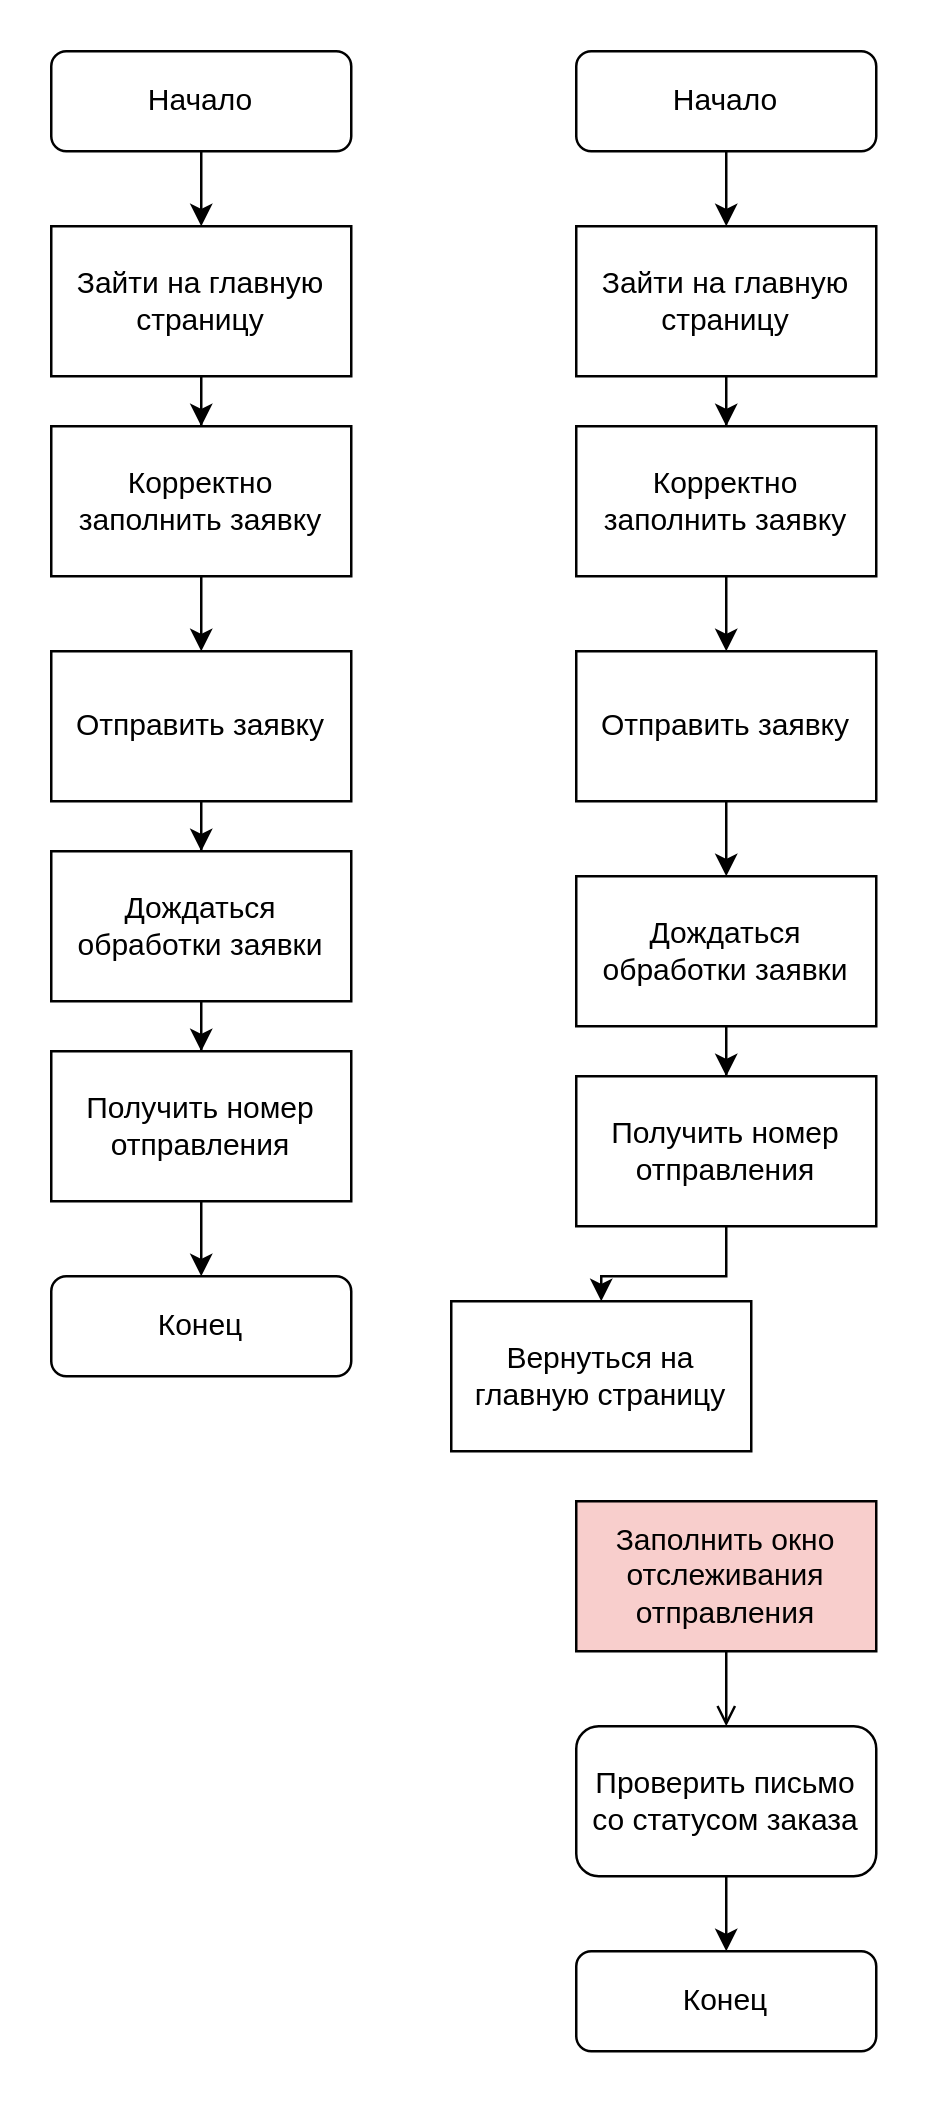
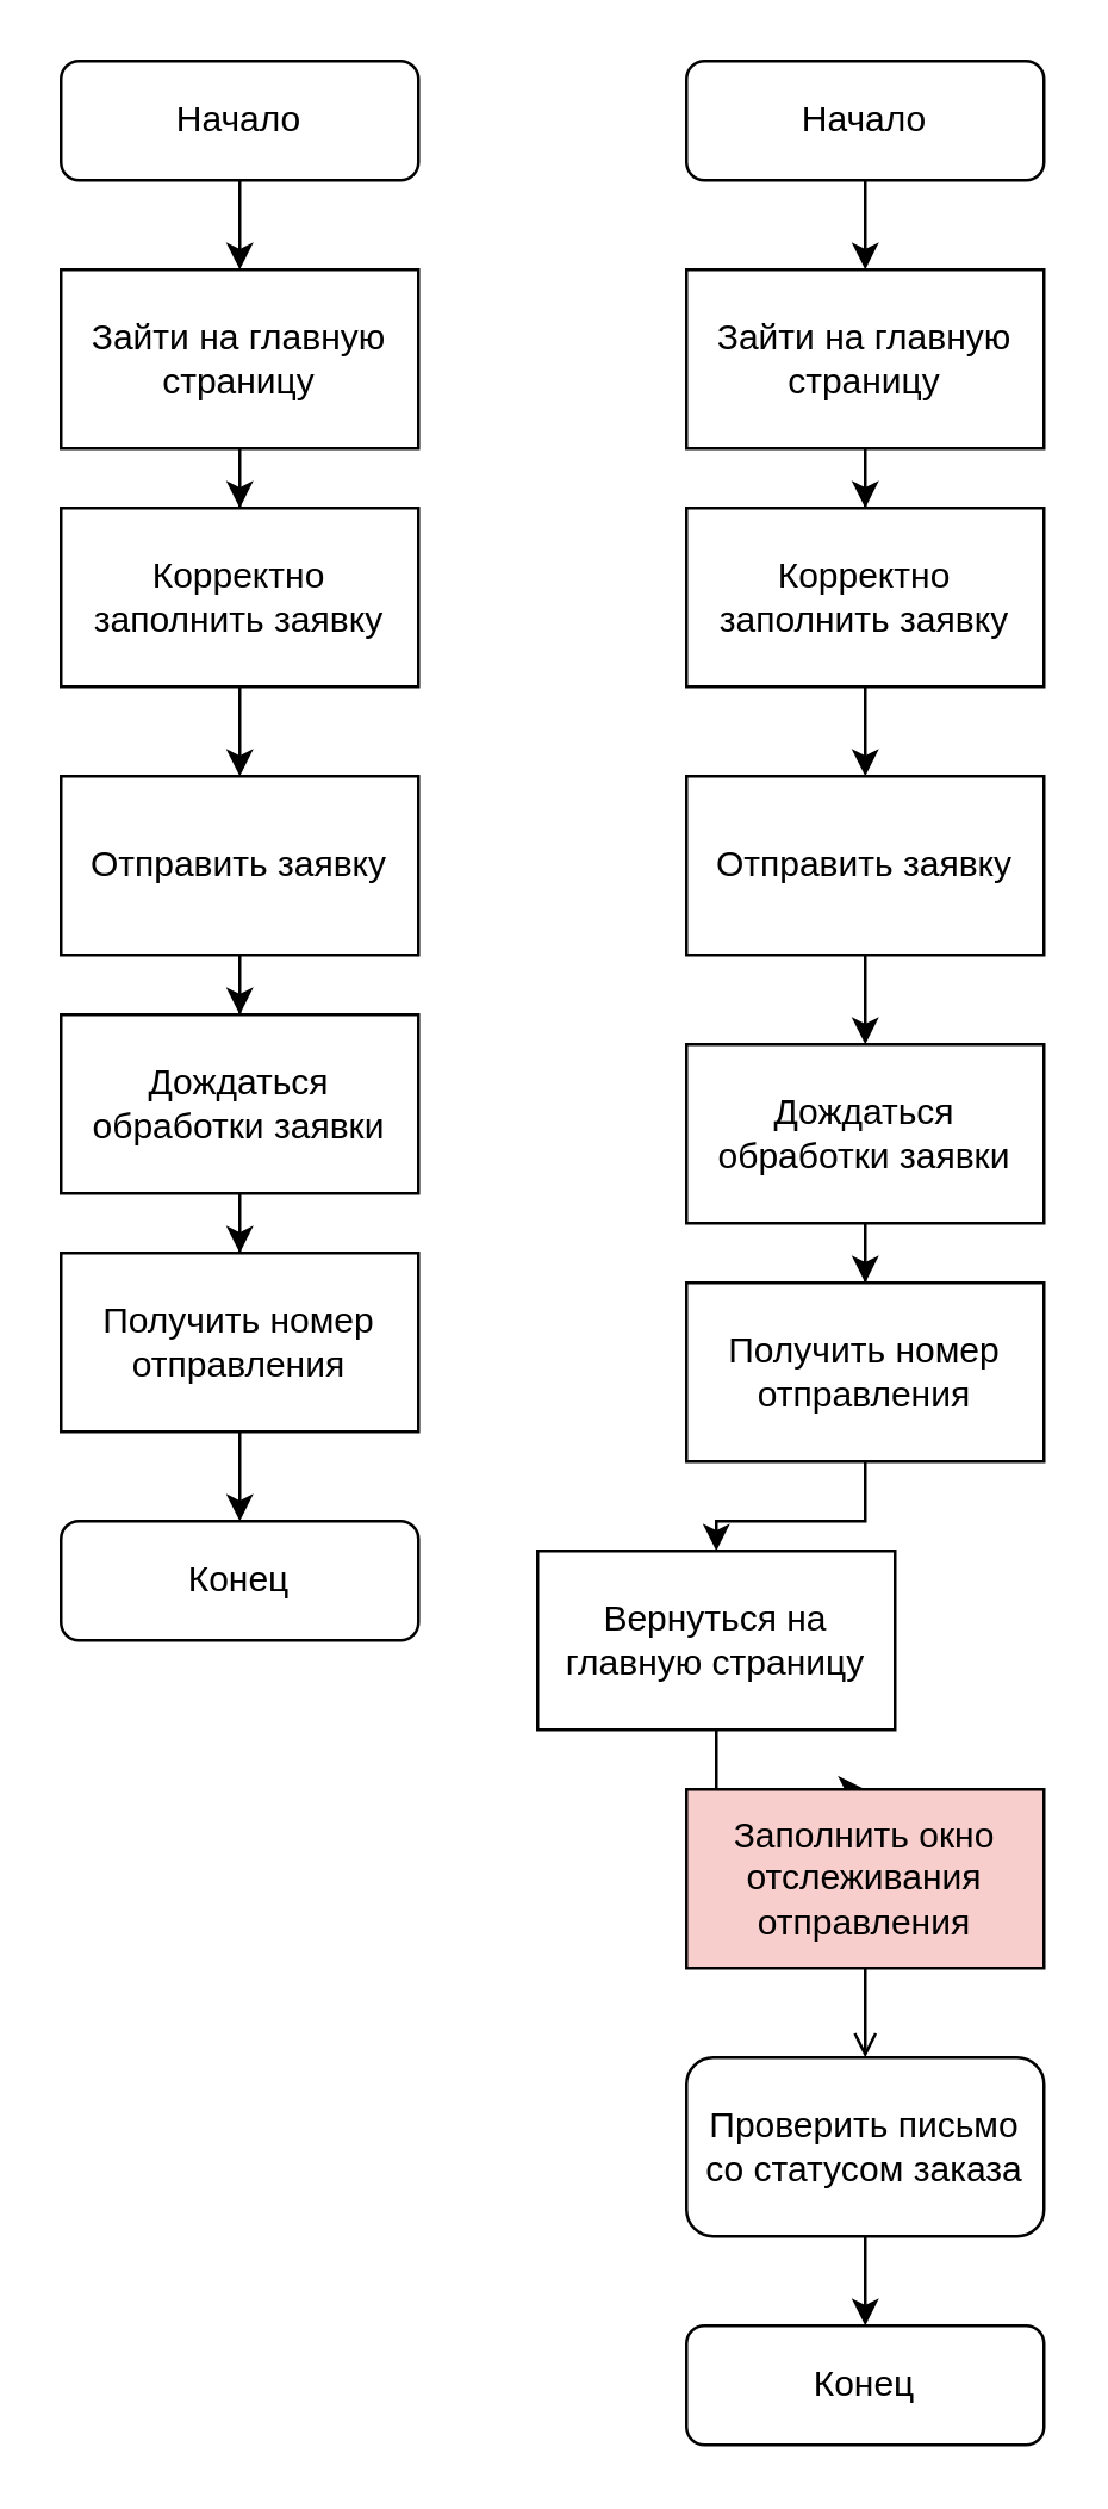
  <mxCell id="0" />
  <mxCell id="1" parent="0" />
  <mxCell id="2" style="edgeStyle=orthogonalEdgeStyle;rounded=0;orthogonalLoop=1;jettySize=auto;html=1;" edge="1" parent="1" source="3" target="6"><mxGeometry relative="1" as="geometry" /></mxCell>
  <mxCell id="3" value="Начало" style="rounded=1;whiteSpace=wrap;html=1;" vertex="1" parent="1"><mxGeometry x="20" y="20" width="120" height="40" as="geometry" /></mxCell>
  <mxCell id="4" value="Конец" style="rounded=1;whiteSpace=wrap;html=1;" vertex="1" parent="1"><mxGeometry x="20" y="510" width="120" height="40" as="geometry" /></mxCell>
  <mxCell id="5" style="edgeStyle=orthogonalEdgeStyle;rounded=0;orthogonalLoop=1;jettySize=auto;html=1;" edge="1" parent="1" source="6" target="8"><mxGeometry relative="1" as="geometry" /></mxCell>
  <mxCell id="6" value="Зайти на главную страницу" style="rounded=0;whiteSpace=wrap;html=1;" vertex="1" parent="1"><mxGeometry x="20" y="90" width="120" height="60" as="geometry" /></mxCell>
  <mxCell id="7" style="edgeStyle=orthogonalEdgeStyle;rounded=0;orthogonalLoop=1;jettySize=auto;html=1;" edge="1" parent="1" source="8" target="10"><mxGeometry relative="1" as="geometry" /></mxCell>
  <mxCell id="8" value="Корректно заполнить заявку" style="rounded=0;whiteSpace=wrap;html=1;" vertex="1" parent="1"><mxGeometry x="20" y="170" width="120" height="60" as="geometry" /></mxCell>
  <mxCell id="9" style="edgeStyle=orthogonalEdgeStyle;rounded=0;orthogonalLoop=1;jettySize=auto;html=1;" edge="1" parent="1" source="10" target="12"><mxGeometry relative="1" as="geometry" /></mxCell>
  <mxCell id="10" value="Отправить заявку" style="rounded=0;whiteSpace=wrap;html=1;" vertex="1" parent="1"><mxGeometry x="20" y="260" width="120" height="60" as="geometry" /></mxCell>
  <mxCell id="11" style="edgeStyle=orthogonalEdgeStyle;rounded=0;orthogonalLoop=1;jettySize=auto;html=1;" edge="1" parent="1" source="12" target="14"><mxGeometry relative="1" as="geometry" /></mxCell>
  <mxCell id="12" value="Дождаться обработки заявки" style="rounded=0;whiteSpace=wrap;html=1;" vertex="1" parent="1"><mxGeometry x="20" y="340" width="120" height="60" as="geometry" /></mxCell>
  <mxCell id="13" style="edgeStyle=orthogonalEdgeStyle;rounded=0;orthogonalLoop=1;jettySize=auto;html=1;entryX=0.5;entryY=0;entryDx=0;entryDy=0;" edge="1" parent="1" source="14" target="4"><mxGeometry relative="1" as="geometry" /></mxCell>
  <mxCell id="14" value="Получить номер отправления" style="rounded=0;whiteSpace=wrap;html=1;" vertex="1" parent="1"><mxGeometry x="20" y="420" width="120" height="60" as="geometry" /></mxCell>
  <mxCell id="15" style="edgeStyle=orthogonalEdgeStyle;rounded=0;orthogonalLoop=1;jettySize=auto;html=1;" edge="1" parent="1" source="16" target="19"><mxGeometry relative="1" as="geometry" /></mxCell>
  <mxCell id="16" value="Начало" style="rounded=1;whiteSpace=wrap;html=1;" vertex="1" parent="1"><mxGeometry x="230" y="20" width="120" height="40" as="geometry" /></mxCell>
  <mxCell id="17" value="Конец" style="rounded=1;whiteSpace=wrap;html=1;" vertex="1" parent="1"><mxGeometry x="230" y="780" width="120" height="40" as="geometry" /></mxCell>
  <mxCell id="18" style="edgeStyle=orthogonalEdgeStyle;rounded=0;orthogonalLoop=1;jettySize=auto;html=1;" edge="1" parent="1" source="19" target="21"><mxGeometry relative="1" as="geometry" /></mxCell>
  <mxCell id="19" value="Зайти на главную страницу" style="rounded=0;whiteSpace=wrap;html=1;" vertex="1" parent="1"><mxGeometry x="230" y="90" width="120" height="60" as="geometry" /></mxCell>
  <mxCell id="20" style="edgeStyle=orthogonalEdgeStyle;rounded=0;orthogonalLoop=1;jettySize=auto;html=1;" edge="1" parent="1" source="21" target="23"><mxGeometry relative="1" as="geometry" /></mxCell>
  <mxCell id="21" value="Корректно заполнить заявку" style="rounded=0;whiteSpace=wrap;html=1;" vertex="1" parent="1"><mxGeometry x="230" y="170" width="120" height="60" as="geometry" /></mxCell>
  <mxCell id="22" style="edgeStyle=orthogonalEdgeStyle;rounded=0;orthogonalLoop=1;jettySize=auto;html=1;" edge="1" parent="1" source="23" target="25"><mxGeometry relative="1" as="geometry" /></mxCell>
  <mxCell id="23" value="Отправить заявку" style="rounded=0;whiteSpace=wrap;html=1;" vertex="1" parent="1"><mxGeometry x="230" y="260" width="120" height="60" as="geometry" /></mxCell>
  <mxCell id="24" style="edgeStyle=orthogonalEdgeStyle;rounded=0;orthogonalLoop=1;jettySize=auto;html=1;" edge="1" parent="1" source="25" target="27"><mxGeometry relative="1" as="geometry" /></mxCell>
  <mxCell id="25" value="Дождаться обработки заявки" style="rounded=0;whiteSpace=wrap;html=1;" vertex="1" parent="1"><mxGeometry x="230" y="350" width="120" height="60" as="geometry" /></mxCell>
  <mxCell id="26" style="edgeStyle=orthogonalEdgeStyle;rounded=0;orthogonalLoop=1;jettySize=auto;html=1;" edge="1" parent="1" source="27" target="29"><mxGeometry relative="1" as="geometry" /></mxCell>
  <mxCell id="27" value="Получить номер отправления" style="rounded=0;whiteSpace=wrap;html=1;" vertex="1" parent="1"><mxGeometry x="230" y="430" width="120" height="60" as="geometry" /></mxCell>
+ <mxCell id="28" style="edgeStyle=orthogonalEdgeStyle;rounded=0;orthogonalLoop=1;jettySize=auto;html=1;" edge="1" parent="1" source="29" target="31"><mxGeometry relative="1" as="geometry" /></mxCell>
  <mxCell id="29" value="Вернуться на главную страницу" style="rounded=0;whiteSpace=wrap;html=1;" vertex="1" parent="1"><mxGeometry x="180" y="520" width="120" height="60" as="geometry" /></mxCell>
  <mxCell id="30" style="edgeStyle=orthogonalEdgeStyle;rounded=0;orthogonalLoop=1;jettySize=auto;html=1;endArrow=open;" edge="1" parent="1" source="31" target="33"><mxGeometry relative="1" as="geometry" /></mxCell>
  <mxCell id="31" value="Заполнить окно отслеживания отправления" style="rounded=0;whiteSpace=wrap;html=1;fillColor=#f8cecc;" vertex="1" parent="1"><mxGeometry x="230" y="600" width="120" height="60" as="geometry" /></mxCell>
  <mxCell id="32" style="edgeStyle=orthogonalEdgeStyle;rounded=0;orthogonalLoop=1;jettySize=auto;html=1;entryX=0.5;entryY=0;entryDx=0;entryDy=0;" edge="1" parent="1" source="33" target="17"><mxGeometry relative="1" as="geometry" /></mxCell>
  <mxCell id="33" value="Проверить письмо со статусом заказа" style="whiteSpace=wrap;html=1;rounded=1;" vertex="1" parent="1"><mxGeometry x="230" y="690" width="120" height="60" as="geometry" /></mxCell>
